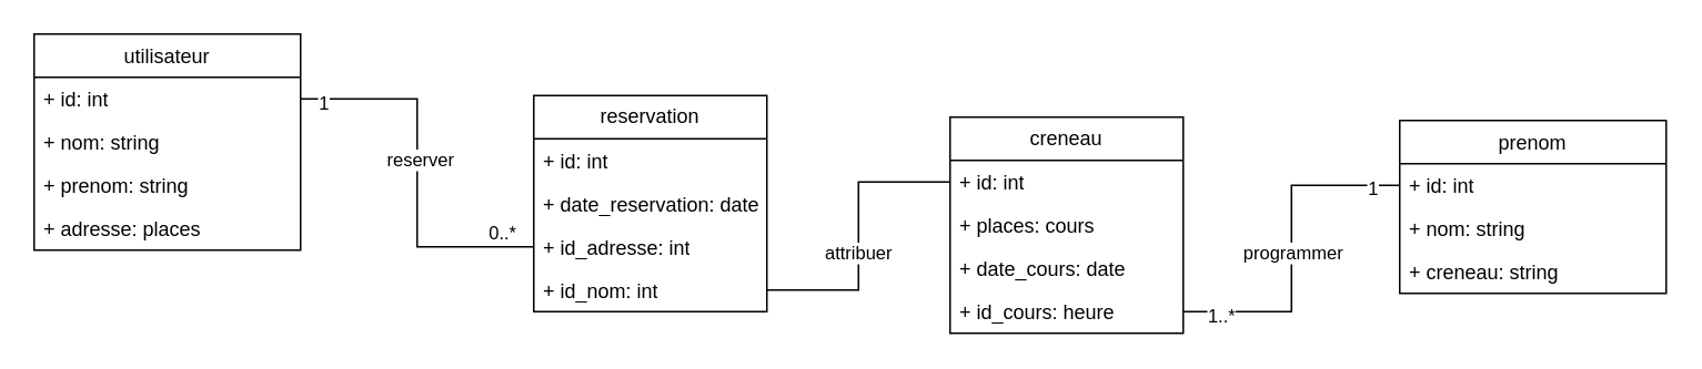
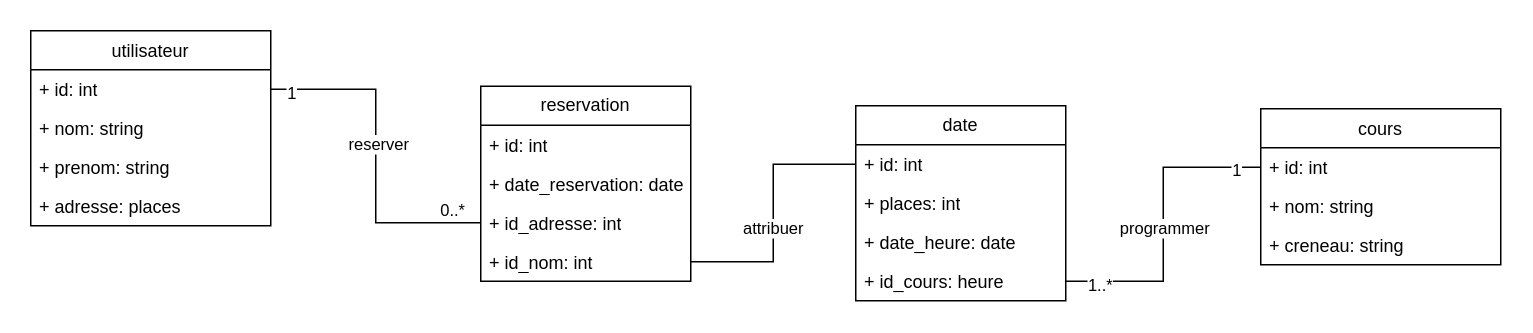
  <mxCell id="0" />
  <mxCell id="1" parent="0" />
  <mxCell id="2" value="reservation" style="swimlane;fontStyle=0;childLayout=stackLayout;horizontal=1;startSize=26;fillColor=none;horizontalStack=0;resizeParent=1;resizeParentMax=0;resizeLast=0;collapsible=1;marginBottom=0;whiteSpace=wrap;html=1;" vertex="1" parent="1"><mxGeometry x="320" y="57" width="140" height="130" as="geometry" /></mxCell>
  <mxCell id="3" value="+ id: int" style="text;strokeColor=none;fillColor=none;align=left;verticalAlign=top;spacingLeft=4;spacingRight=4;overflow=hidden;rotatable=0;points=[[0,0.5],[1,0.5]];portConstraint=eastwest;whiteSpace=wrap;html=1;" vertex="1" parent="2"><mxGeometry y="26" width="140" height="26" as="geometry" /></mxCell>
  <mxCell id="4" value="+ date_reservation: date" style="text;strokeColor=none;fillColor=none;align=left;verticalAlign=top;spacingLeft=4;spacingRight=4;overflow=hidden;rotatable=0;points=[[0,0.5],[1,0.5]];portConstraint=eastwest;whiteSpace=wrap;html=1;" vertex="1" parent="2"><mxGeometry y="52" width="140" height="26" as="geometry" /></mxCell>
  <mxCell id="5" value="+ id_adresse: int" style="text;strokeColor=none;fillColor=none;align=left;verticalAlign=top;spacingLeft=4;spacingRight=4;overflow=hidden;rotatable=0;points=[[0,0.5],[1,0.5]];portConstraint=eastwest;whiteSpace=wrap;html=1;" vertex="1" parent="2"><mxGeometry y="78" width="140" height="26" as="geometry" /></mxCell>
  <mxCell id="6" value="+ id_nom: int" style="text;strokeColor=none;fillColor=none;align=left;verticalAlign=top;spacingLeft=4;spacingRight=4;overflow=hidden;rotatable=0;points=[[0,0.5],[1,0.5]];portConstraint=eastwest;whiteSpace=wrap;html=1;" vertex="1" parent="2"><mxGeometry y="104" width="140" height="26" as="geometry" /></mxCell>
  <mxCell id="7" style="edgeStyle=orthogonalEdgeStyle;rounded=0;orthogonalLoop=1;jettySize=auto;html=1;exitX=0;exitY=0.5;exitDx=0;exitDy=0;endArrow=none;startFill=0;" edge="1" parent="1" source="28" target="19"><mxGeometry relative="1" as="geometry" /></mxCell>
  <mxCell id="8" value="1..*" style="edgeLabel;html=1;align=center;verticalAlign=middle;resizable=0;points=[];" vertex="1" connectable="0" parent="7"><mxGeometry x="0.851" y="1" relative="1" as="geometry"><mxPoint x="7" y="1" as="offset" /></mxGeometry></mxCell>
  <mxCell id="9" value="1" style="edgeLabel;html=1;align=center;verticalAlign=middle;resizable=0;points=[];" vertex="1" connectable="0" parent="7"><mxGeometry x="-0.833" y="1" relative="1" as="geometry"><mxPoint as="offset" /></mxGeometry></mxCell>
  <mxCell id="10" value="programmer" style="edgeLabel;html=1;align=center;verticalAlign=middle;resizable=0;points=[];" vertex="1" connectable="0" parent="7"><mxGeometry x="0.018" relative="1" as="geometry"><mxPoint as="offset" /></mxGeometry></mxCell>
  <mxCell id="11" value="" style="endArrow=none;html=1;edgeStyle=orthogonalEdgeStyle;rounded=0;exitX=1;exitY=0.5;exitDx=0;exitDy=0;entryX=0;entryY=0.5;entryDx=0;entryDy=0;" edge="1" parent="1" source="23" target="5"><mxGeometry relative="1" as="geometry"><mxPoint x="150" y="310" as="sourcePoint" /><mxPoint x="310" y="310" as="targetPoint" /></mxGeometry></mxCell>
  <mxCell id="12" value="0..*" style="edgeLabel;resizable=0;html=1;align=right;verticalAlign=bottom;" connectable="0" vertex="1" parent="11"><mxGeometry x="1" relative="1" as="geometry"><mxPoint x="-10" as="offset" /></mxGeometry></mxCell>
  <mxCell id="13" value="reserver" style="edgeLabel;html=1;align=center;verticalAlign=middle;resizable=0;points=[];" vertex="1" connectable="0" parent="11"><mxGeometry x="-0.073" y="1" relative="1" as="geometry"><mxPoint as="offset" /></mxGeometry></mxCell>
  <mxCell id="14" value="1" style="edgeLabel;html=1;align=center;verticalAlign=middle;resizable=0;points=[];" vertex="1" connectable="0" parent="11"><mxGeometry x="-0.884" y="-2" relative="1" as="geometry"><mxPoint as="offset" /></mxGeometry></mxCell>
- <mxCell id="15" value="creneau" style="swimlane;fontStyle=0;childLayout=stackLayout;horizontal=1;startSize=26;fillColor=none;horizontalStack=0;resizeParent=1;resizeParentMax=0;resizeLast=0;collapsible=1;marginBottom=0;whiteSpace=wrap;html=1;" vertex="1" parent="1"><mxGeometry x="570" y="70" width="140" height="130" as="geometry" /></mxCell>
+ <mxCell id="15" value="date" style="swimlane;fontStyle=0;childLayout=stackLayout;horizontal=1;startSize=26;fillColor=none;horizontalStack=0;resizeParent=1;resizeParentMax=0;resizeLast=0;collapsible=1;marginBottom=0;whiteSpace=wrap;html=1;" vertex="1" parent="1"><mxGeometry x="570" y="70" width="140" height="130" as="geometry" /></mxCell>
  <mxCell id="16" value="+ id: int" style="text;strokeColor=none;fillColor=none;align=left;verticalAlign=top;spacingLeft=4;spacingRight=4;overflow=hidden;rotatable=0;points=[[0,0.5],[1,0.5]];portConstraint=eastwest;whiteSpace=wrap;html=1;" vertex="1" parent="15"><mxGeometry y="26" width="140" height="26" as="geometry" /></mxCell>
- <mxCell id="17" value="+ places: cours" style="text;strokeColor=none;fillColor=none;align=left;verticalAlign=top;spacingLeft=4;spacingRight=4;overflow=hidden;rotatable=0;points=[[0,0.5],[1,0.5]];portConstraint=eastwest;whiteSpace=wrap;html=1;" vertex="1" parent="15"><mxGeometry y="52" width="140" height="26" as="geometry" /></mxCell>
- <mxCell id="18" value="+ date_cours: date" style="text;strokeColor=none;fillColor=none;align=left;verticalAlign=top;spacingLeft=4;spacingRight=4;overflow=hidden;rotatable=0;points=[[0,0.5],[1,0.5]];portConstraint=eastwest;whiteSpace=wrap;html=1;" vertex="1" parent="15"><mxGeometry y="78" width="140" height="26" as="geometry" /></mxCell>
+ <mxCell id="17" value="+ places: int" style="text;strokeColor=none;fillColor=none;align=left;verticalAlign=top;spacingLeft=4;spacingRight=4;overflow=hidden;rotatable=0;points=[[0,0.5],[1,0.5]];portConstraint=eastwest;whiteSpace=wrap;html=1;" vertex="1" parent="15"><mxGeometry y="52" width="140" height="26" as="geometry" /></mxCell>
+ <mxCell id="18" value="+ date_heure: date" style="text;strokeColor=none;fillColor=none;align=left;verticalAlign=top;spacingLeft=4;spacingRight=4;overflow=hidden;rotatable=0;points=[[0,0.5],[1,0.5]];portConstraint=eastwest;whiteSpace=wrap;html=1;" vertex="1" parent="15"><mxGeometry y="78" width="140" height="26" as="geometry" /></mxCell>
  <mxCell id="19" value="+ id_cours: heure" style="text;strokeColor=none;fillColor=none;align=left;verticalAlign=top;spacingLeft=4;spacingRight=4;overflow=hidden;rotatable=0;points=[[0,0.5],[1,0.5]];portConstraint=eastwest;whiteSpace=wrap;html=1;" vertex="1" parent="15"><mxGeometry y="104" width="140" height="26" as="geometry" /></mxCell>
  <mxCell id="20" style="edgeStyle=orthogonalEdgeStyle;rounded=0;orthogonalLoop=1;jettySize=auto;html=1;entryX=0;entryY=0.5;entryDx=0;entryDy=0;endArrow=none;startFill=0;" edge="1" parent="1" source="6" target="16"><mxGeometry relative="1" as="geometry" /></mxCell>
  <mxCell id="21" value="attribuer" style="edgeLabel;html=1;align=center;verticalAlign=middle;resizable=0;points=[];" vertex="1" connectable="0" parent="20"><mxGeometry x="-0.112" y="1" relative="1" as="geometry"><mxPoint as="offset" /></mxGeometry></mxCell>
  <mxCell id="22" value="&lt;span style=&quot;font-weight: 400;&quot;&gt;utilisateur&lt;/span&gt;" style="swimlane;fontStyle=1;align=center;verticalAlign=top;childLayout=stackLayout;horizontal=1;startSize=26;horizontalStack=0;resizeParent=1;resizeParentMax=0;resizeLast=0;collapsible=1;marginBottom=0;whiteSpace=wrap;html=1;" vertex="1" parent="1"><mxGeometry x="20" y="20" width="160" height="130" as="geometry" /></mxCell>
  <mxCell id="23" value="+ id: int" style="text;strokeColor=none;fillColor=none;align=left;verticalAlign=top;spacingLeft=4;spacingRight=4;overflow=hidden;rotatable=0;points=[[0,0.5],[1,0.5]];portConstraint=eastwest;whiteSpace=wrap;html=1;" vertex="1" parent="22"><mxGeometry y="26" width="160" height="26" as="geometry" /></mxCell>
  <mxCell id="24" value="+ nom: string" style="text;strokeColor=none;fillColor=none;align=left;verticalAlign=top;spacingLeft=4;spacingRight=4;overflow=hidden;rotatable=0;points=[[0,0.5],[1,0.5]];portConstraint=eastwest;whiteSpace=wrap;html=1;" vertex="1" parent="22"><mxGeometry y="52" width="160" height="26" as="geometry" /></mxCell>
  <mxCell id="25" value="+ prenom: string" style="text;strokeColor=none;fillColor=none;align=left;verticalAlign=top;spacingLeft=4;spacingRight=4;overflow=hidden;rotatable=0;points=[[0,0.5],[1,0.5]];portConstraint=eastwest;whiteSpace=wrap;html=1;" vertex="1" parent="22"><mxGeometry y="78" width="160" height="26" as="geometry" /></mxCell>
  <mxCell id="26" value="+ adresse: places" style="text;strokeColor=none;fillColor=none;align=left;verticalAlign=top;spacingLeft=4;spacingRight=4;overflow=hidden;rotatable=0;points=[[0,0.5],[1,0.5]];portConstraint=eastwest;whiteSpace=wrap;html=1;" vertex="1" parent="22"><mxGeometry y="104" width="160" height="26" as="geometry" /></mxCell>
- <mxCell id="27" value="&lt;span style=&quot;font-weight: 400;&quot;&gt;prenom&lt;/span&gt;" style="swimlane;fontStyle=1;align=center;verticalAlign=top;childLayout=stackLayout;horizontal=1;startSize=26;horizontalStack=0;resizeParent=1;resizeParentMax=0;resizeLast=0;collapsible=1;marginBottom=0;whiteSpace=wrap;html=1;" vertex="1" parent="1"><mxGeometry x="840" y="72" width="160" height="104" as="geometry" /></mxCell>
+ <mxCell id="27" value="&lt;span style=&quot;font-weight: 400;&quot;&gt;cours&lt;/span&gt;" style="swimlane;fontStyle=1;align=center;verticalAlign=top;childLayout=stackLayout;horizontal=1;startSize=26;horizontalStack=0;resizeParent=1;resizeParentMax=0;resizeLast=0;collapsible=1;marginBottom=0;whiteSpace=wrap;html=1;" vertex="1" parent="1"><mxGeometry x="840" y="72" width="160" height="104" as="geometry" /></mxCell>
  <mxCell id="28" value="+ id: int" style="text;strokeColor=none;fillColor=none;align=left;verticalAlign=top;spacingLeft=4;spacingRight=4;overflow=hidden;rotatable=0;points=[[0,0.5],[1,0.5]];portConstraint=eastwest;whiteSpace=wrap;html=1;" vertex="1" parent="27"><mxGeometry y="26" width="160" height="26" as="geometry" /></mxCell>
  <mxCell id="29" value="+ nom: string" style="text;strokeColor=none;fillColor=none;align=left;verticalAlign=top;spacingLeft=4;spacingRight=4;overflow=hidden;rotatable=0;points=[[0,0.5],[1,0.5]];portConstraint=eastwest;whiteSpace=wrap;html=1;" vertex="1" parent="27"><mxGeometry y="52" width="160" height="26" as="geometry" /></mxCell>
  <mxCell id="30" value="+ creneau: string" style="text;strokeColor=none;fillColor=none;align=left;verticalAlign=top;spacingLeft=4;spacingRight=4;overflow=hidden;rotatable=0;points=[[0,0.5],[1,0.5]];portConstraint=eastwest;whiteSpace=wrap;html=1;" vertex="1" parent="27"><mxGeometry y="78" width="160" height="26" as="geometry" /></mxCell>
